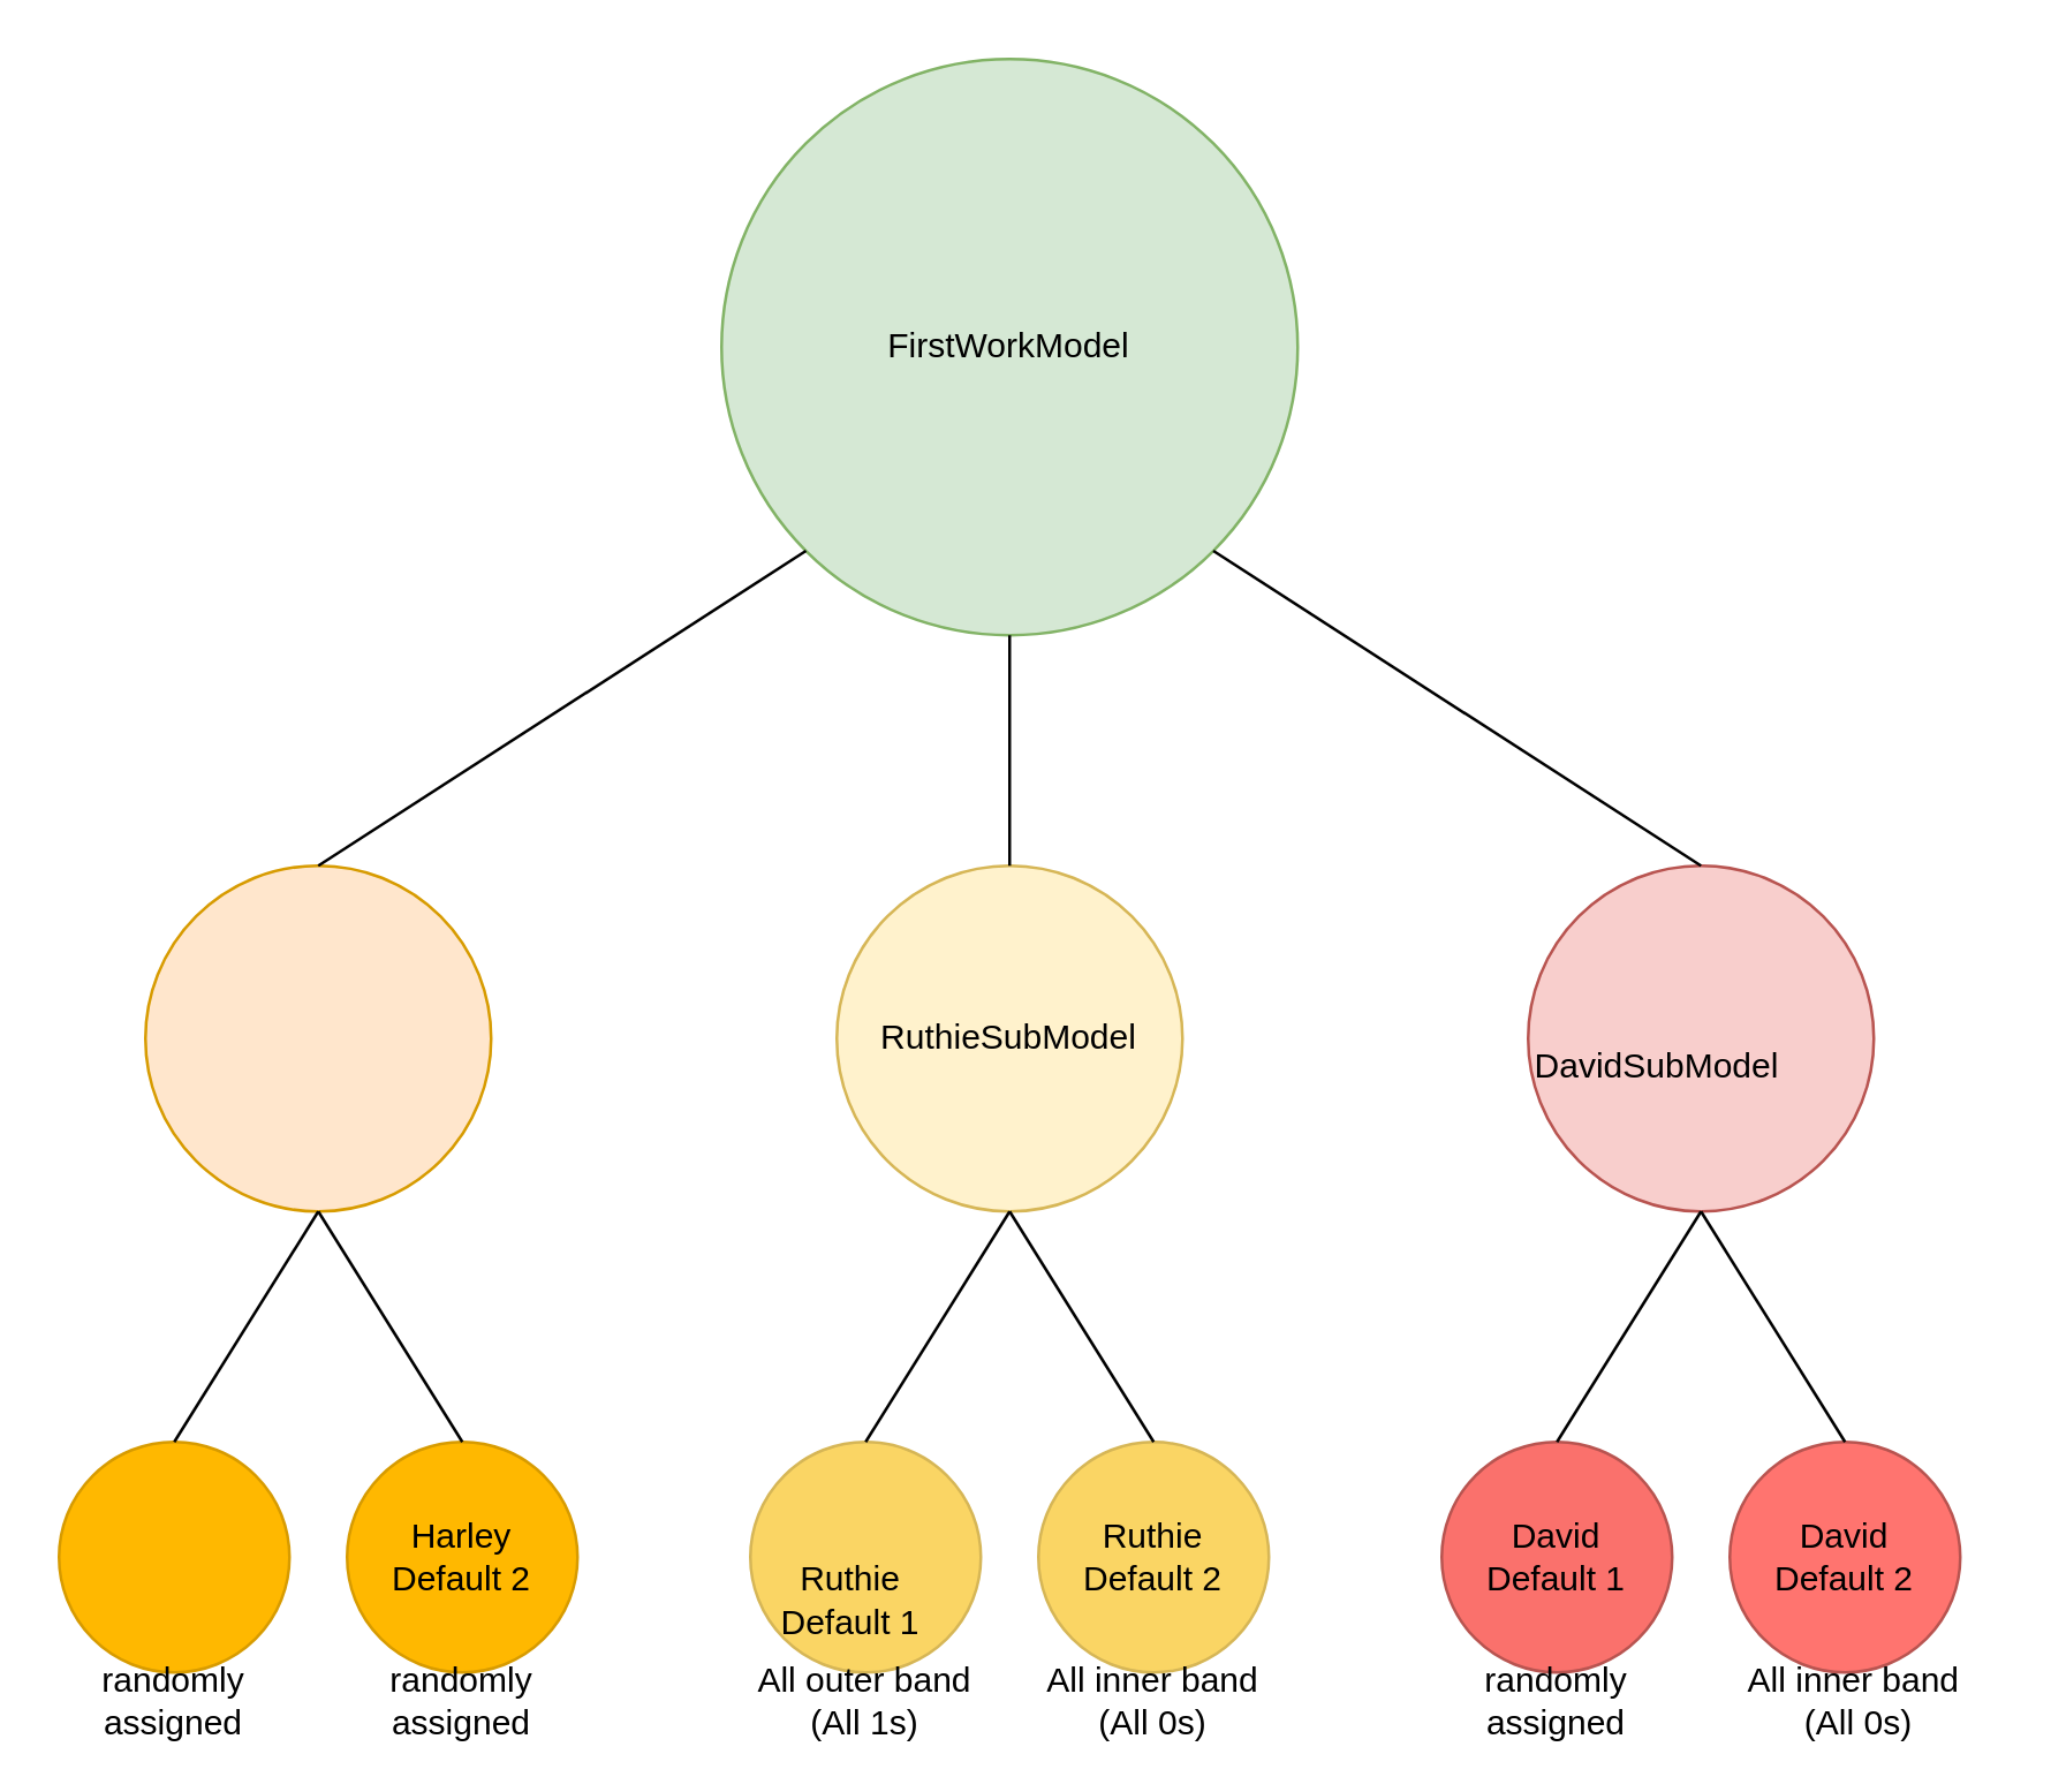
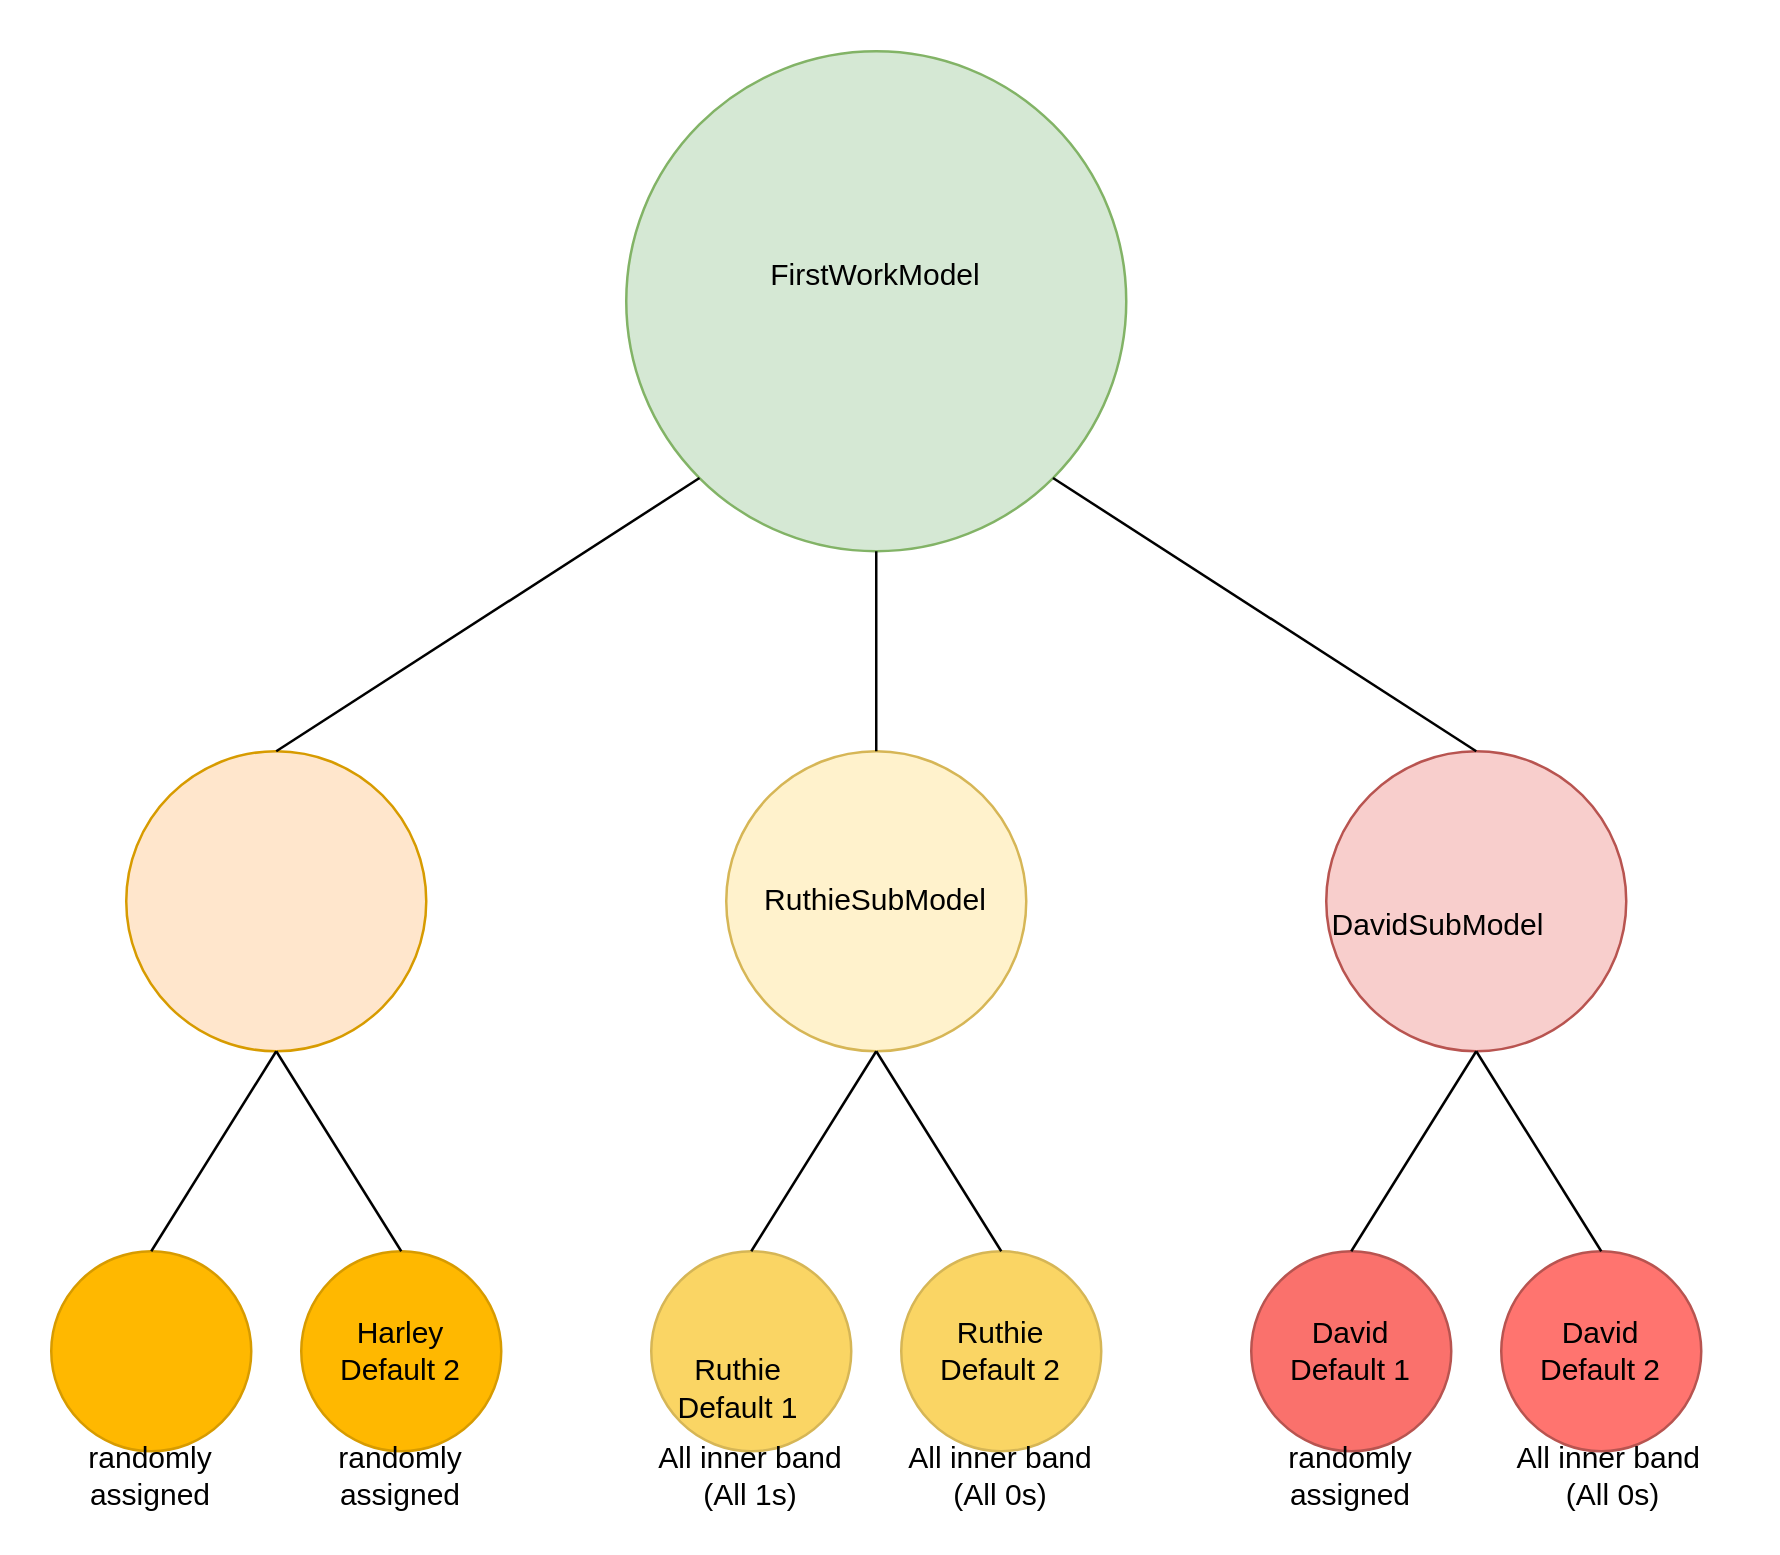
  <mxCell id="0" />
  <mxCell id="1" parent="0" />
  <mxCell id="2" value="" style="ellipse;whiteSpace=wrap;html=1;aspect=fixed;fillColor=#d5e8d4;strokeColor=#82b366;" parent="1" vertex="1"><mxGeometry x="250" y="20" width="200" height="200" as="geometry" /></mxCell>
  <mxCell id="3" value="" style="ellipse;whiteSpace=wrap;html=1;aspect=fixed;fillColor=#fff2cc;strokeColor=#d6b656;" parent="1" vertex="1"><mxGeometry x="290" y="300" width="120" height="120" as="geometry" /></mxCell>
  <mxCell id="4" value="" style="ellipse;whiteSpace=wrap;html=1;aspect=fixed;fillColor=#ffe6cc;strokeColor=#D79B00;" parent="1" vertex="1"><mxGeometry x="50" y="300" width="120" height="120" as="geometry" /></mxCell>
  <mxCell id="5" value="" style="ellipse;whiteSpace=wrap;html=1;aspect=fixed;fillColor=#f8cecc;strokeColor=#b85450;" parent="1" vertex="1"><mxGeometry x="530" y="300" width="120" height="120" as="geometry" /></mxCell>
  <mxCell id="6" value="" style="ellipse;whiteSpace=wrap;html=1;aspect=fixed;strokeColor=#d79b00;fillColor=#FFB800;" parent="1" vertex="1"><mxGeometry x="20" y="500" width="80" height="80" as="geometry" /></mxCell>
  <mxCell id="7" value="" style="ellipse;whiteSpace=wrap;html=1;aspect=fixed;strokeColor=#d79b00;fillColor=#FFB800;" parent="1" vertex="1"><mxGeometry x="120" y="500" width="80" height="80" as="geometry" /></mxCell>
  <mxCell id="8" value="" style="ellipse;whiteSpace=wrap;html=1;aspect=fixed;strokeColor=#d6b656;fillColor=#FAD564;" parent="1" vertex="1"><mxGeometry x="260" y="500" width="80" height="80" as="geometry" /></mxCell>
  <mxCell id="9" value="" style="ellipse;whiteSpace=wrap;html=1;aspect=fixed;strokeColor=#d6b656;fillColor=#FAD564;" parent="1" vertex="1"><mxGeometry x="360" y="500" width="80" height="80" as="geometry" /></mxCell>
  <mxCell id="10" value="" style="ellipse;whiteSpace=wrap;html=1;aspect=fixed;strokeColor=#b85450;fillColor=#FA716C;" parent="1" vertex="1"><mxGeometry x="500" y="500" width="80" height="80" as="geometry" /></mxCell>
  <mxCell id="11" value="" style="ellipse;whiteSpace=wrap;html=1;aspect=fixed;strokeColor=#b85450;fillColor=#FF746F;" parent="1" vertex="1"><mxGeometry x="600" y="500" width="80" height="80" as="geometry" /></mxCell>
- <mxCell id="12" value="FirstWorkModel" style="text;html=1;strokeColor=none;fillColor=none;align=center;verticalAlign=middle;whiteSpace=wrap;rounded=0;" parent="1" vertex="1"><mxGeometry x="295" y="110" width="110" height="20" as="geometry" /></mxCell>
+ <mxCell id="12" value="FirstWorkModel" style="text;html=1;strokeColor=none;fillColor=none;align=center;verticalAlign=middle;whiteSpace=wrap;rounded=0;" parent="1" vertex="1"><mxGeometry x="295" y="100" width="110" height="20" as="geometry" /></mxCell>
  <mxCell id="13" value="RuthieSubModel" style="text;html=1;strokeColor=none;fillColor=none;align=center;verticalAlign=middle;whiteSpace=wrap;rounded=0;" parent="1" vertex="1"><mxGeometry x="305" y="350" width="90" height="20" as="geometry" /></mxCell>
  <mxCell id="14" value="DavidSubModel" style="text;html=1;strokeColor=none;fillColor=none;align=center;verticalAlign=middle;whiteSpace=wrap;rounded=0;" parent="1" vertex="1"><mxGeometry x="535" y="360" width="80" height="20" as="geometry" /></mxCell>
  <mxCell id="15" value="Harley&lt;br&gt;Default 2" style="text;html=1;strokeColor=none;fillColor=none;align=center;verticalAlign=middle;whiteSpace=wrap;rounded=0;" parent="1" vertex="1"><mxGeometry x="130" y="530" width="60" height="20" as="geometry" /></mxCell>
  <mxCell id="16" value="Ruthie&lt;br&gt;Default 1" style="text;html=1;strokeColor=none;fillColor=none;align=center;verticalAlign=middle;whiteSpace=wrap;rounded=0;" parent="1" vertex="1"><mxGeometry x="265" y="545" width="60" height="20" as="geometry" /></mxCell>
  <mxCell id="17" value="Ruthie&lt;br&gt;Default 2" style="text;html=1;strokeColor=none;fillColor=none;align=center;verticalAlign=middle;whiteSpace=wrap;rounded=0;" parent="1" vertex="1"><mxGeometry x="370" y="530" width="60" height="20" as="geometry" /></mxCell>
  <mxCell id="18" value="David&lt;br&gt;Default 1" style="text;html=1;strokeColor=none;fillColor=none;align=center;verticalAlign=middle;whiteSpace=wrap;rounded=0;" parent="1" vertex="1"><mxGeometry x="510" y="530" width="60" height="20" as="geometry" /></mxCell>
  <mxCell id="19" value="David&lt;br&gt;Default 2" style="text;html=1;strokeColor=none;fillColor=none;align=center;verticalAlign=middle;whiteSpace=wrap;rounded=0;" parent="1" vertex="1"><mxGeometry x="610" y="530" width="60" height="20" as="geometry" /></mxCell>
  <mxCell id="20" value="" style="endArrow=none;html=1;entryX=0;entryY=1;entryDx=0;entryDy=0;exitX=0.5;exitY=0;exitDx=0;exitDy=0;" parent="1" source="4" target="2" edge="1"><mxGeometry width="50" height="50" relative="1" as="geometry"><mxPoint x="130" y="250" as="sourcePoint" /><mxPoint x="180" y="200" as="targetPoint" /></mxGeometry></mxCell>
  <mxCell id="21" value="" style="endArrow=none;html=1;entryX=0.5;entryY=1;entryDx=0;entryDy=0;exitX=0.5;exitY=0;exitDx=0;exitDy=0;" parent="1" source="3" target="2" edge="1"><mxGeometry width="50" height="50" relative="1" as="geometry"><mxPoint x="320" y="290" as="sourcePoint" /><mxPoint x="370" y="240" as="targetPoint" /></mxGeometry></mxCell>
  <mxCell id="22" value="" style="endArrow=none;html=1;entryX=1;entryY=1;entryDx=0;entryDy=0;exitX=0.5;exitY=0;exitDx=0;exitDy=0;" parent="1" source="5" target="2" edge="1"><mxGeometry width="50" height="50" relative="1" as="geometry"><mxPoint x="510" y="280" as="sourcePoint" /><mxPoint x="560" y="230" as="targetPoint" /></mxGeometry></mxCell>
  <mxCell id="23" value="" style="endArrow=none;html=1;entryX=0.5;entryY=1;entryDx=0;entryDy=0;exitX=0.5;exitY=0;exitDx=0;exitDy=0;" parent="1" source="6" target="4" edge="1"><mxGeometry width="50" height="50" relative="1" as="geometry"><mxPoint x="30" y="490" as="sourcePoint" /><mxPoint x="80" y="440" as="targetPoint" /></mxGeometry></mxCell>
  <mxCell id="24" value="" style="endArrow=none;html=1;entryX=0.5;entryY=1;entryDx=0;entryDy=0;exitX=0.5;exitY=0;exitDx=0;exitDy=0;" parent="1" source="7" target="4" edge="1"><mxGeometry width="50" height="50" relative="1" as="geometry"><mxPoint x="130" y="480" as="sourcePoint" /><mxPoint x="180" y="430" as="targetPoint" /></mxGeometry></mxCell>
  <mxCell id="25" value="" style="endArrow=none;html=1;entryX=0.5;entryY=1;entryDx=0;entryDy=0;exitX=0.5;exitY=0;exitDx=0;exitDy=0;" parent="1" source="8" target="3" edge="1"><mxGeometry width="50" height="50" relative="1" as="geometry"><mxPoint x="280" y="480" as="sourcePoint" /><mxPoint x="330" y="430" as="targetPoint" /></mxGeometry></mxCell>
  <mxCell id="26" value="" style="endArrow=none;html=1;entryX=0.5;entryY=1;entryDx=0;entryDy=0;exitX=0.5;exitY=0;exitDx=0;exitDy=0;" parent="1" source="9" target="3" edge="1"><mxGeometry width="50" height="50" relative="1" as="geometry"><mxPoint x="380" y="490" as="sourcePoint" /><mxPoint x="430" y="440" as="targetPoint" /></mxGeometry></mxCell>
  <mxCell id="27" value="" style="endArrow=none;html=1;entryX=0.5;entryY=1;entryDx=0;entryDy=0;exitX=0.5;exitY=0;exitDx=0;exitDy=0;" parent="1" source="10" target="5" edge="1"><mxGeometry width="50" height="50" relative="1" as="geometry"><mxPoint x="520" y="490" as="sourcePoint" /><mxPoint x="570" y="440" as="targetPoint" /></mxGeometry></mxCell>
  <mxCell id="28" value="" style="endArrow=none;html=1;entryX=0.5;entryY=1;entryDx=0;entryDy=0;exitX=0.5;exitY=0;exitDx=0;exitDy=0;" parent="1" source="11" target="5" edge="1"><mxGeometry width="50" height="50" relative="1" as="geometry"><mxPoint x="600" y="480" as="sourcePoint" /><mxPoint x="690" y="440" as="targetPoint" /></mxGeometry></mxCell>
  <mxCell id="29" value="randomly&lt;br&gt;assigned" style="text;html=1;strokeColor=none;fillColor=none;align=center;verticalAlign=middle;whiteSpace=wrap;rounded=0;" parent="1" vertex="1"><mxGeometry x="30" y="580" width="60" height="20" as="geometry" /></mxCell>
  <mxCell id="30" value="randomly&lt;br&gt;assigned" style="text;html=1;strokeColor=none;fillColor=none;align=center;verticalAlign=middle;whiteSpace=wrap;rounded=0;" parent="1" vertex="1"><mxGeometry x="130" y="580" width="60" height="20" as="geometry" /></mxCell>
  <mxCell id="31" value="randomly&lt;br&gt;assigned" style="text;html=1;strokeColor=none;fillColor=none;align=center;verticalAlign=middle;whiteSpace=wrap;rounded=0;" parent="1" vertex="1"><mxGeometry x="510" y="580" width="60" height="20" as="geometry" /></mxCell>
  <mxCell id="32" value="All inner band&amp;nbsp;&lt;br&gt;(All 0s)" style="text;html=1;strokeColor=none;fillColor=none;align=center;verticalAlign=middle;whiteSpace=wrap;rounded=0;" parent="1" vertex="1"><mxGeometry x="600" y="580" width="90" height="20" as="geometry" /></mxCell>
- <mxCell id="33" value="All outer band&lt;br&gt;(All 1s)" style="text;html=1;strokeColor=none;fillColor=none;align=center;verticalAlign=middle;whiteSpace=wrap;rounded=0;" parent="1" vertex="1"><mxGeometry x="260" y="580" width="80" height="20" as="geometry" /></mxCell>
+ <mxCell id="33" value="All inner band&lt;br&gt;(All 1s)" style="text;html=1;strokeColor=none;fillColor=none;align=center;verticalAlign=middle;whiteSpace=wrap;rounded=0;" parent="1" vertex="1"><mxGeometry x="260" y="580" width="80" height="20" as="geometry" /></mxCell>
  <mxCell id="34" value="All inner band&lt;br&gt;(All 0s)" style="text;html=1;strokeColor=none;fillColor=none;align=center;verticalAlign=middle;whiteSpace=wrap;rounded=0;" parent="1" vertex="1"><mxGeometry x="360" y="580" width="80" height="20" as="geometry" /></mxCell>
